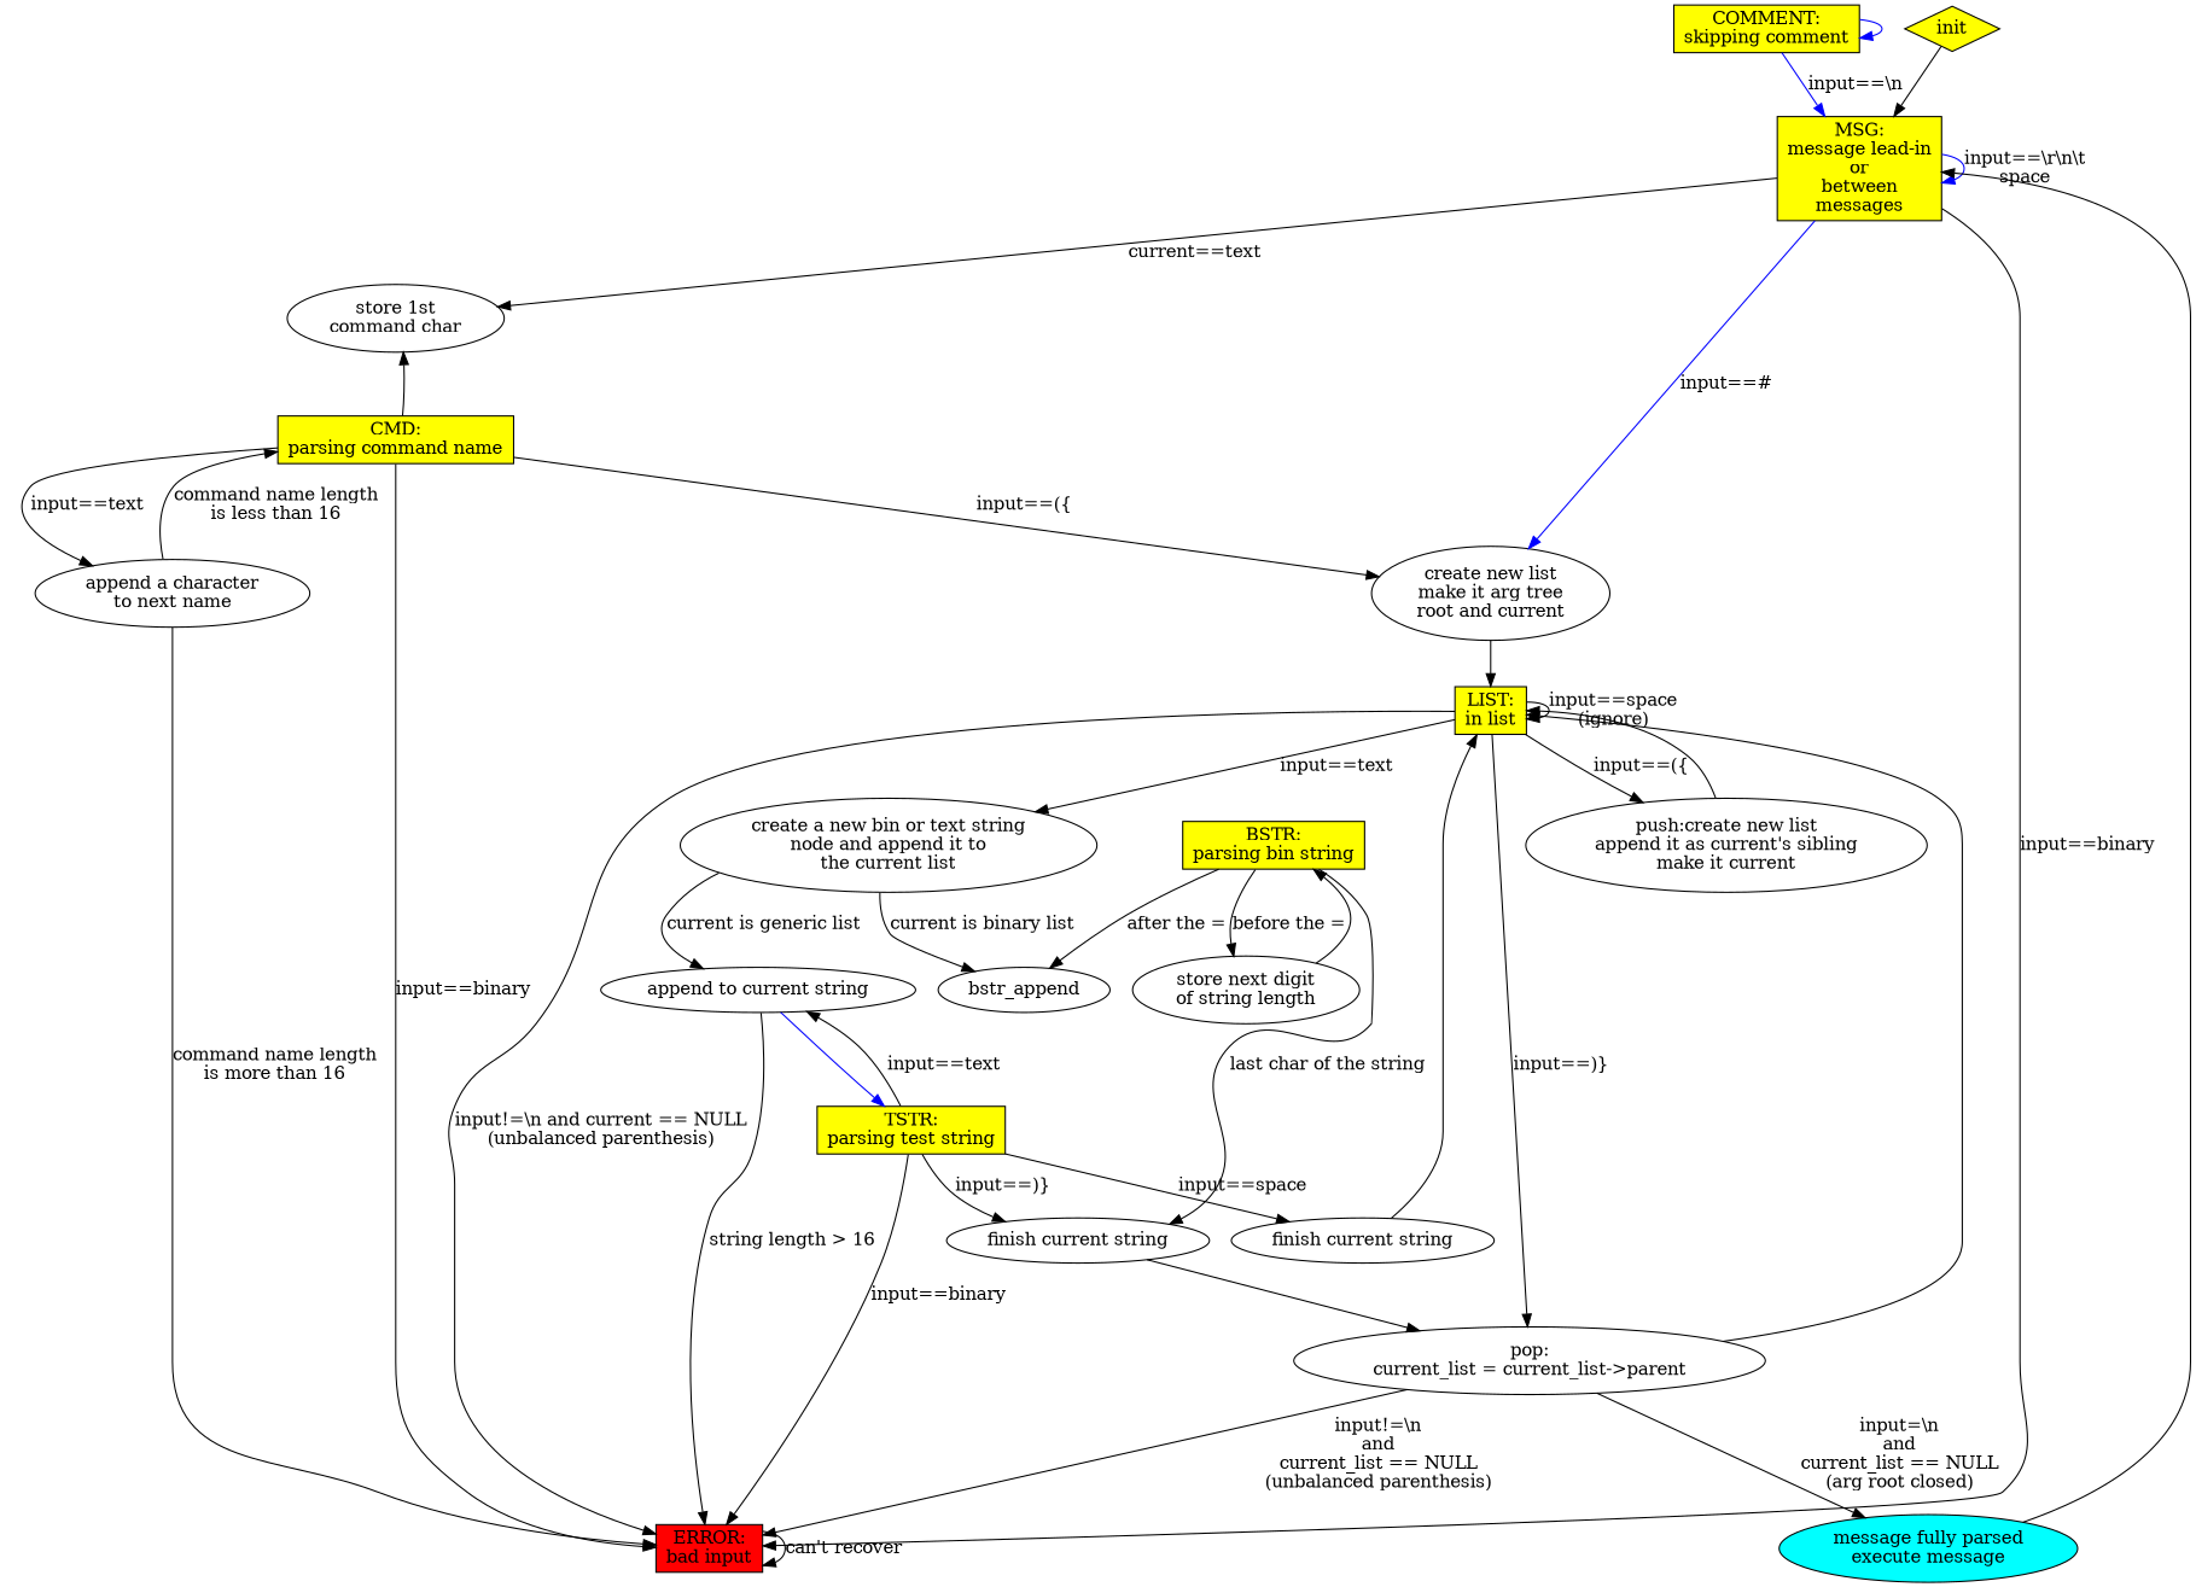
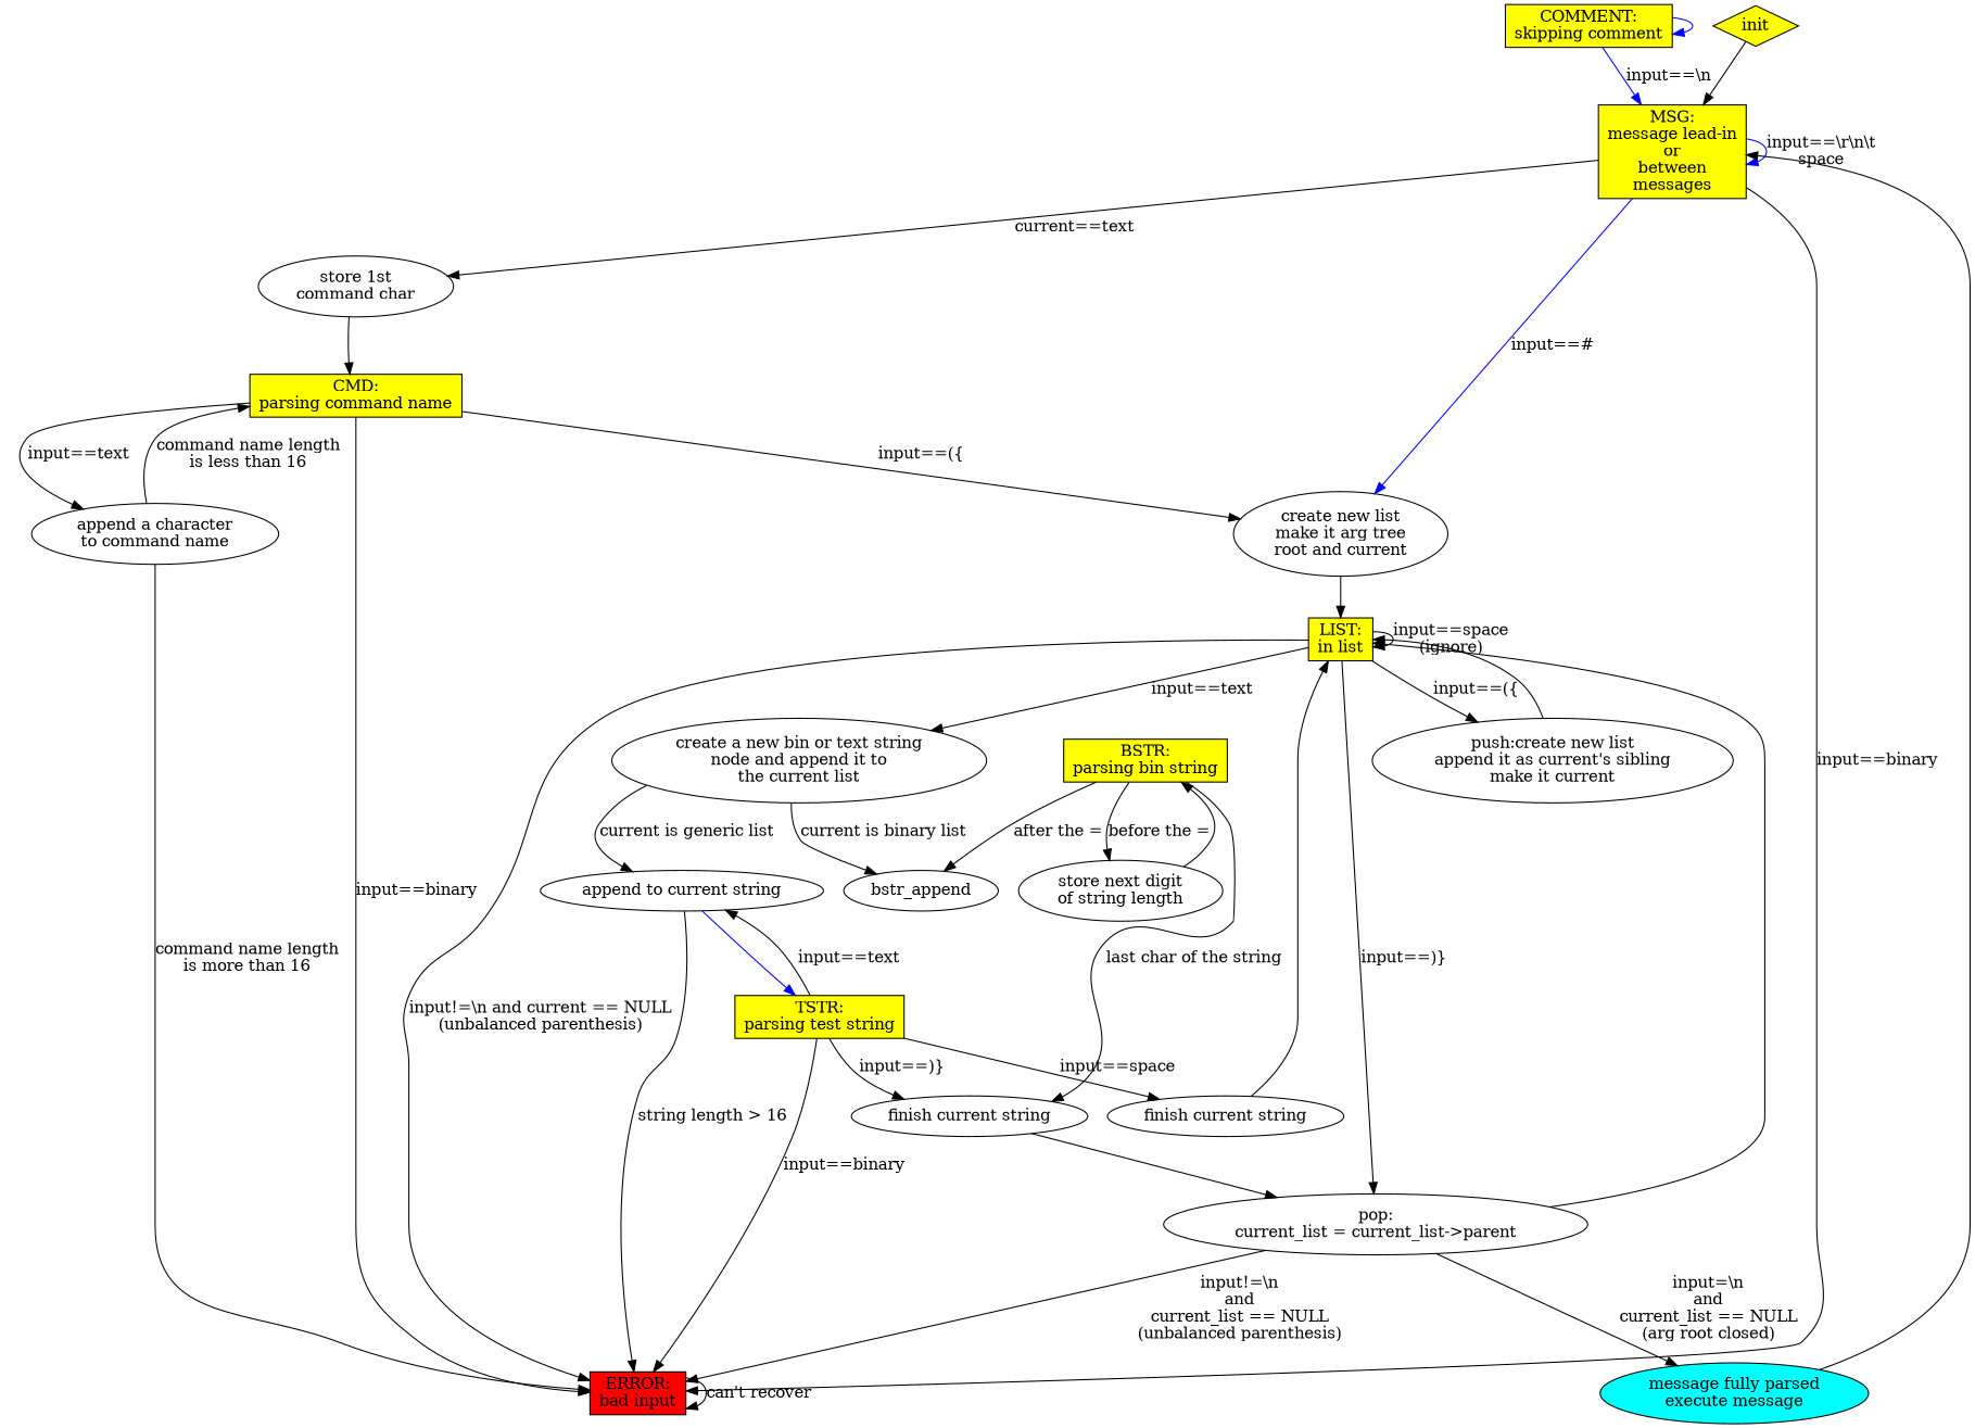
  digraph {
    n1 [fillcolor=yellow label="MSG:\nmessage lead-in\nor\nbetween\nmessages" shape=box style=filled]
    n2 [fillcolor=red label="ERROR:\nbad input" shape=box style=filled]
    n3 [label="store 1st\ncommand char"]
    n4 [label="create new list\nmake it arg tree\nroot and current"]
    n5 [fillcolor=yellow label="COMMENT:\nskipping comment" shape=box style=filled]
    n6 [fillcolor=yellow label="CMD:\nparsing command name" shape=box style=filled]
-   n7 [label="append a character\nto next name"]
+   n7 [label="append a character\nto command name"]
    n8 [fillcolor=yellow label="LIST:\nin list" shape=box style=filled]
    n9 [fillcolor=yellow label="TSTR:\nparsing test string" shape=box style=filled]
    n10 [label="append to current string\n"]
    n11 [label="finish current string\n"]
    n12 [label="finish current string\n"]
    n13 [label="pop:\ncurrent_list = current_list->parent"]
    n14 [fillcolor=yellow label="BSTR:\nparsing bin string" shape=box style=filled]
    bstr_append
    n16 [label="store next digit\nof string length"]
    n17 [label="push:\create new list\nappend it as current's sibling\nmake it current"]
    n18 [label="create a new bin or text string\nnode and append it to\nthe current list"]
    n19 [fillcolor=cyan label="message fully parsed\nexecute message" style=filled]
    init [fillcolor=yellow shape=diamond style=filled]
    n1 -> n1 [color=blue label="input==\\r\\n\\t\nspace"]
    n1 -> n2 [label="input==binary"]
    n1 -> n3 [label="current==text"]
    n1 -> n4 [color=blue label="input==#"]
    n2 -> n2 [label="can't recover"]
-   n6 -> n3
+   n3 -> n6
    n4 -> n8
    n5 -> n1 [color=blue label="input==\\n"]
    n5 -> n5 [color=blue]
    n6 -> n2 [label="input==binary"]
    n6 -> n4 [label="input==({"]
    n6 -> n7 [label="input==text"]
    n7 -> n2 [label="command name length\nis more than 16"]
    n7 -> n6 [label="command name length\nis less than 16"]
    n8 -> n2 [label="input!=\\n and current == NULL\n(unbalanced parenthesis)"]
    n8 -> n8 [label="input==space\n(ignore)"]
    n8 -> n13 [label="input==)}"]
    n8 -> n17 [label="input==({"]
    n8 -> n18 [label="input==text"]
    n9 -> n2 [label="input==binary"]
    n9 -> n10 [label="input==text"]
    n9 -> n11 [label="input==space"]
    n9 -> n12 [label="input==)}"]
    n10 -> n2 [label="string length > 16"]
    n10 -> n9 [color=blue]
    n11 -> n8
    n12 -> n13
    n13 -> n2 [label="input!=\\n\nand\ncurrent_list == NULL\n(unbalanced parenthesis)"]
    n13 -> n8
    n13 -> n19 [label="input=\\n\nand\ncurrent_list == NULL\n(arg root closed)"]
    n14 -> n12 [label="last char of the string"]
    n14 -> bstr_append [label="after the ="]
    n14 -> n16 [label="before the ="]
    n16 -> n14
    n17 -> n8
    n18 -> n10 [label="current is generic list"]
    n18 -> bstr_append [label="current is binary list"]
    n19 -> n1
    init -> n1
  }
